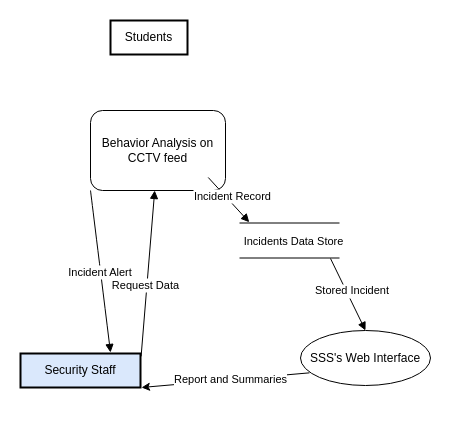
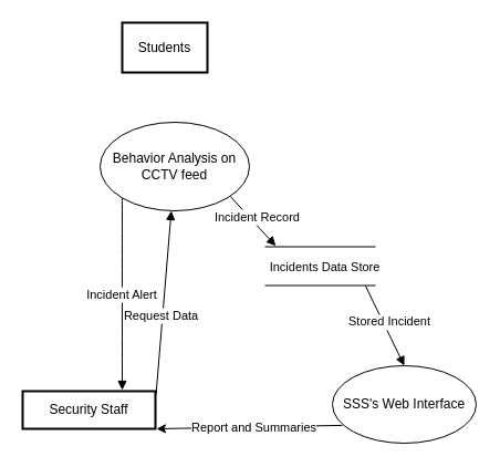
  <mxCell id="0" />
  <mxCell id="1" parent="0" />
- <mxCell id="2" value="Behavior Analysis on CCTV feed" style="whiteSpace=wrap;html=1;rounded=1;" parent="1" vertex="1"><mxGeometry x="90" y="110" width="135" height="80" as="geometry" /></mxCell>
- <mxCell id="3" value="Security Staff" style="whiteSpace=wrap;strokeWidth=2;fillColor=#dae8fc;" parent="1" vertex="1"><mxGeometry x="20" y="353" width="120" height="34" as="geometry" /></mxCell>
- <mxCell id="4" value="Students" style="whiteSpace=wrap;strokeWidth=2;" parent="1" vertex="1"><mxGeometry x="110" y="20" width="77" height="34" as="geometry" /></mxCell>
+ <mxCell id="2" value="Behavior Analysis on CCTV feed" style="ellipse;whiteSpace=wrap;html=1;" parent="1" vertex="1"><mxGeometry x="90" y="110" width="135" height="80" as="geometry" /></mxCell>
+ <mxCell id="3" value="Security Staff" style="whiteSpace=wrap;strokeWidth=2;" parent="1" vertex="1"><mxGeometry x="20" y="353" width="120" height="34" as="geometry" /></mxCell>
+ <mxCell id="4" value="Students" style="whiteSpace=wrap;strokeWidth=2;" parent="1" vertex="1"><mxGeometry x="110" y="20" width="77" height="45" as="geometry" /></mxCell>
  <mxCell id="5" value="Request Data" style="startArrow=none;endArrow=block;exitX=1.005;exitY=0.084;rounded=0;exitDx=0;exitDy=0;exitPerimeter=0;" parent="1" source="3" target="2" edge="1"><mxGeometry x="-0.13" y="1" relative="1" as="geometry"><mxPoint x="113" y="440.5" as="targetPoint" /><mxPoint as="offset" /></mxGeometry></mxCell>
  <mxCell id="6" value="Incident Alert" style="curved=1;startArrow=none;endArrow=block;exitX=0;exitY=1;rounded=0;exitDx=0;exitDy=0;" parent="1" source="2" edge="1"><mxGeometry relative="1" as="geometry"><Array as="points" /><mxPoint x="109.77" y="160.284" as="sourcePoint" /><mxPoint x="110" y="352" as="targetPoint" /></mxGeometry></mxCell>
  <mxCell id="7" value="Incident Record" style="startArrow=none;endArrow=block;exitX=0.872;exitY=0.837;rounded=0;exitDx=0;exitDy=0;exitPerimeter=0;" parent="1" source="2" edge="1"><mxGeometry x="-0.012" y="6" relative="1" as="geometry"><mxPoint x="248.77" y="221.72" as="targetPoint" /><mxPoint as="offset" /><mxPoint x="210" y="160.004" as="sourcePoint" /></mxGeometry></mxCell>
  <mxCell id="8" value="Stored Incident" style="startArrow=none;endArrow=block;entryX=0.5;entryY=0;rounded=0;entryDx=0;entryDy=0;" parent="1" target="13" edge="1"><mxGeometry x="-0.045" y="6" relative="1" as="geometry"><mxPoint x="330" y="258" as="sourcePoint" /><mxPoint x="330" y="328" as="targetPoint" /><mxPoint as="offset" /></mxGeometry></mxCell>
  <mxCell id="9" value="" style="shape=link;html=1;rounded=0;width=35;" parent="1" edge="1"><mxGeometry width="100" relative="1" as="geometry"><mxPoint x="239" y="240" as="sourcePoint" /><mxPoint x="339" y="240" as="targetPoint" /></mxGeometry></mxCell>
  <mxCell id="10" value="Incidents Data Store" style="edgeLabel;html=1;align=center;verticalAlign=middle;resizable=0;points=[];" parent="9" vertex="1" connectable="0"><mxGeometry x="0.054" y="16" relative="1" as="geometry"><mxPoint y="16" as="offset" /></mxGeometry></mxCell>
  <mxCell id="11" style="rounded=0;orthogonalLoop=1;jettySize=auto;html=1;exitX=0.069;exitY=0.77;exitDx=0;exitDy=0;entryX=1;entryY=1;entryDx=0;entryDy=0;exitPerimeter=0;" parent="1" source="13" edge="1"><mxGeometry relative="1" as="geometry"><mxPoint x="304" y="385.04" as="sourcePoint" /><mxPoint x="141" y="387" as="targetPoint" /></mxGeometry></mxCell>
  <mxCell id="12" value="Report and Summaries" style="edgeLabel;html=1;align=center;verticalAlign=middle;resizable=0;points=[];" parent="11" vertex="1" connectable="0"><mxGeometry x="-0.311" y="1" relative="1" as="geometry"><mxPoint x="-22" as="offset" /></mxGeometry></mxCell>
- <mxCell id="13" value="SSS's Web Interface" style="ellipse;whiteSpace=wrap;html=1;" parent="1" vertex="1"><mxGeometry x="300" y="330" width="130" height="55" as="geometry" /></mxCell>
+ <mxCell id="13" value="SSS's Web Interface" style="ellipse;whiteSpace=wrap;html=1;" parent="1" vertex="1"><mxGeometry x="300" y="330" width="130" height="70" as="geometry" /></mxCell>
